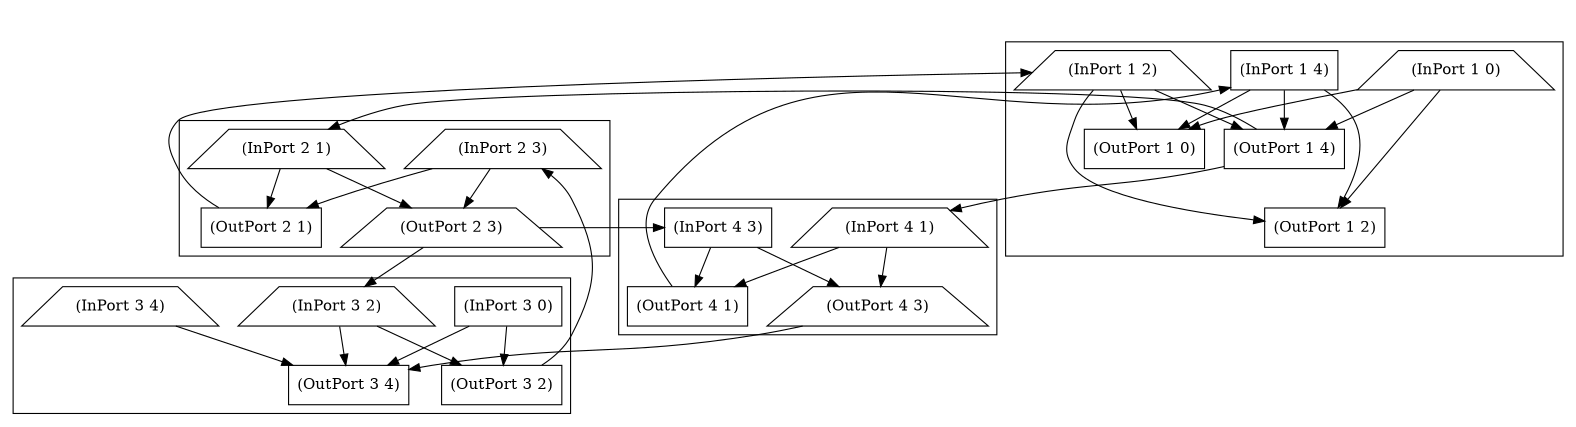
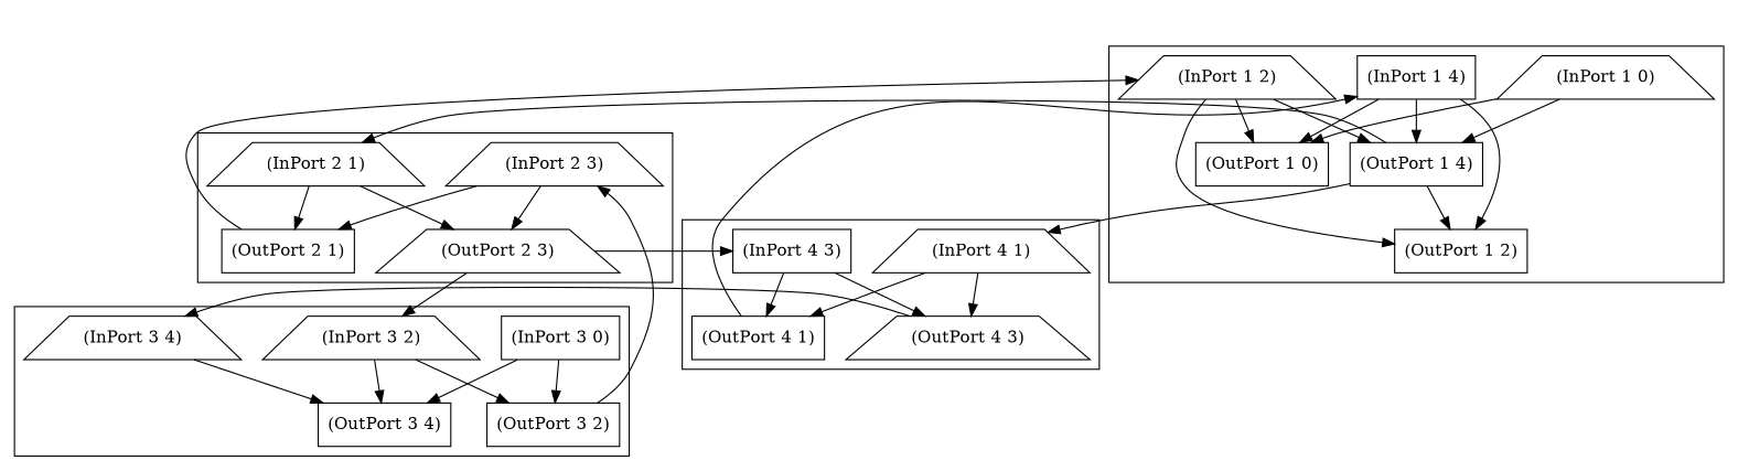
  digraph {
    node [shape=box]
    "(InPort 1 0)" [shape=trapezium]
    "(InPort 1 2)" [shape=trapezium]
    "(InPort 1 4)"
    "(OutPort 1 0)"
    "(OutPort 1 2)"
    "(OutPort 1 4)"
    "(InPort 2 1)" [shape=trapezium]
    "(InPort 2 3)" [shape=trapezium]
    "(OutPort 2 1)"
    "(OutPort 2 3)" [shape=trapezium]
    "(InPort 3 0)"
    "(InPort 3 2)" [shape=trapezium]
    "(InPort 3 4)" [shape=trapezium]
    "(OutPort 3 2)"
    "(OutPort 3 4)"
    "(InPort 4 1)" [shape=trapezium]
    "(InPort 4 3)"
    "(OutPort 4 1)"
    "(OutPort 4 3)" [shape=trapezium]
    subgraph cluster_1 {
      "(InPort 1 0)"
      "(InPort 1 2)"
      "(InPort 1 4)"
      "(OutPort 1 0)"
      "(OutPort 1 2)"
      "(OutPort 1 4)"
    }
    subgraph cluster_2 {
      "(InPort 2 1)"
      "(InPort 2 3)"
      "(OutPort 2 1)"
      "(OutPort 2 3)"
    }
    subgraph cluster_3 {
      "(InPort 3 0)"
      "(InPort 3 2)"
      "(InPort 3 4)"
      "(OutPort 3 2)"
      "(OutPort 3 4)"
    }
    subgraph cluster_4 {
      "(InPort 4 1)"
      "(InPort 4 3)"
      "(OutPort 4 1)"
      "(OutPort 4 3)"
    }
    "(InPort 1 0)" -> "(OutPort 1 0)"
-   "(InPort 1 0)" -> "(OutPort 1 2)"
+   "(OutPort 1 4)" -> "(OutPort 1 2)"
    "(InPort 1 0)" -> "(OutPort 1 4)"
    "(InPort 1 2)" -> "(OutPort 1 0)"
    "(InPort 1 2)" -> "(OutPort 1 2)"
    "(InPort 1 2)" -> "(OutPort 1 4)"
    "(InPort 1 4)" -> "(OutPort 1 0)"
    "(InPort 1 4)" -> "(OutPort 1 2)"
    "(InPort 1 4)" -> "(OutPort 1 4)"
    "(OutPort 1 4)" -> "(InPort 2 1)"
    "(OutPort 1 4)" -> "(InPort 4 1)"
    "(InPort 2 1)" -> "(OutPort 2 1)"
    "(InPort 2 1)" -> "(OutPort 2 3)"
    "(InPort 2 3)" -> "(OutPort 2 1)"
    "(InPort 2 3)" -> "(OutPort 2 3)"
    "(OutPort 2 1)" -> "(InPort 1 2)"
    "(OutPort 2 3)" -> "(InPort 3 2)"
    "(OutPort 2 3)" -> "(InPort 4 3)"
    "(InPort 3 0)" -> "(OutPort 3 2)"
    "(InPort 3 0)" -> "(OutPort 3 4)"
    "(InPort 3 2)" -> "(OutPort 3 2)"
    "(InPort 3 2)" -> "(OutPort 3 4)"
    "(InPort 3 4)" -> "(OutPort 3 4)"
    "(OutPort 3 2)" -> "(InPort 2 3)"
    "(InPort 4 1)" -> "(OutPort 4 1)"
    "(InPort 4 1)" -> "(OutPort 4 3)"
    "(InPort 4 3)" -> "(OutPort 4 1)"
    "(InPort 4 3)" -> "(OutPort 4 3)"
    "(OutPort 4 1)" -> "(InPort 1 4)"
-   "(OutPort 4 3)" -> "(OutPort 3 4)"
+   "(OutPort 4 3)" -> "(InPort 3 4)"
  }
